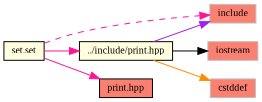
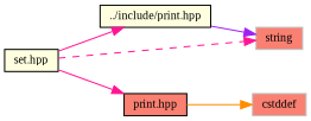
  digraph {
    fontname="Liberation Serif"
    rankdir=LR
    node [color=black fillcolor=salmon fontname="Liberation Serif" fontsize=10 shape=record style=filled]
    edge [color=deeppink fontname="Liberation Serif" fontsize=10 labelfontname=Helvetica labelfontsize=10 style=solid]
-   n1 [fillcolor=lightyellow fontcolor=black height=0.2 label="set.set" width=0.4]
+   n1 [fillcolor=lightyellow fontcolor=black height=0.2 label="set.hpp" width=0.4]
    n2 [fillcolor=lightyellow height=0.2 label="../include/print.hpp" width=0.4]
-   n3 [color=grey75 height=0.2 label=include width=0.4]
+   n3 [color=grey75 height=0.2 label=string width=0.4]
    n4 [height=0.2 label="print.hpp" width=0.4]
-   n5 [color=grey75 height=0.2 label=iostream width=0.4]
    n6 [color=grey75 height=0.2 label=cstddef width=0.4]
    n1 -> n2
    n1 -> n3 [style=dashed]
    n1 -> n4
    n2 -> n3 [color=purple]
-   n2 -> n5 [color=black]
-   n2 -> n6 [color=darkorange]
+   n4 -> n6 [color=darkorange]
  }
